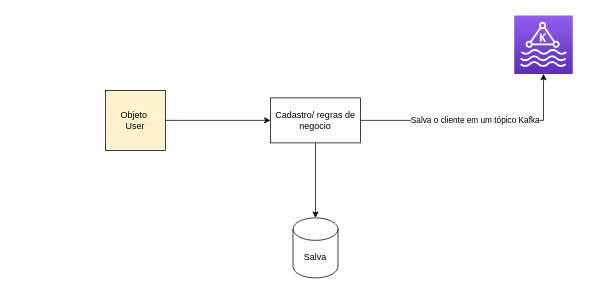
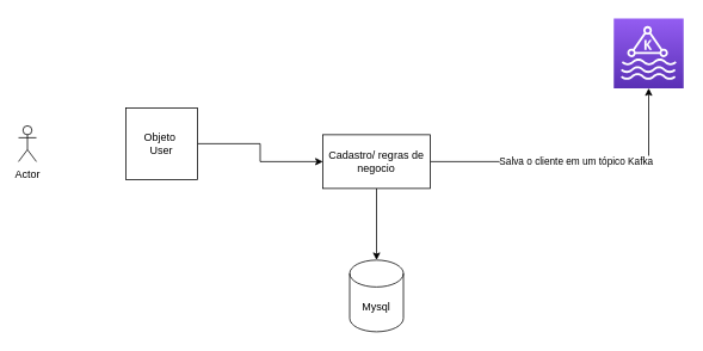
  <mxCell id="0" />
  <mxCell id="1" parent="0" />
+ <mxCell id="2" value="Actor" style="shape=umlActor;verticalLabelPosition=bottom;verticalAlign=top;html=1;outlineConnect=0;" vertex="1" parent="1"><mxGeometry x="20" y="140" width="20" height="40" as="geometry" /></mxCell>
  <mxCell id="3" style="edgeStyle=orthogonalEdgeStyle;rounded=0;orthogonalLoop=1;jettySize=auto;html=1;" edge="1" parent="1" source="5" target="8"><mxGeometry relative="1" as="geometry" /></mxCell>
  <mxCell id="4" value="Salva o cliente em um tópico Kafka" style="edgeStyle=orthogonalEdgeStyle;rounded=0;orthogonalLoop=1;jettySize=auto;html=1;" edge="1" parent="1" source="5" target="9"><mxGeometry relative="1" as="geometry" /></mxCell>
- <mxCell id="5" value="Cadastro/ regras de negocio" style="rounded=0;whiteSpace=wrap;html=1;" vertex="1" parent="1"><mxGeometry x="360" y="130" width="120" height="60" as="geometry" /></mxCell>
+ <mxCell id="5" value="Cadastro/ regras de negocio" style="rounded=0;whiteSpace=wrap;html=1;" vertex="1" parent="1"><mxGeometry x="360" y="150" width="120" height="60" as="geometry" /></mxCell>
  <mxCell id="6" style="edgeStyle=orthogonalEdgeStyle;rounded=0;orthogonalLoop=1;jettySize=auto;html=1;" edge="1" parent="1" source="7" target="5"><mxGeometry relative="1" as="geometry" /></mxCell>
- <mxCell id="7" value="Objeto&amp;nbsp;&lt;br&gt;User" style="whiteSpace=wrap;html=1;aspect=fixed;fillColor=#fff2cc;" vertex="1" parent="1"><mxGeometry x="140" y="120" width="80" height="80" as="geometry" /></mxCell>
- <mxCell id="8" value="Salva" style="shape=cylinder3;whiteSpace=wrap;html=1;boundedLbl=1;backgroundOutline=1;size=15;" vertex="1" parent="1"><mxGeometry x="390" y="290" width="60" height="80" as="geometry" /></mxCell>
+ <mxCell id="7" value="Objeto&amp;nbsp;&lt;br&gt;User" style="whiteSpace=wrap;html=1;aspect=fixed;" vertex="1" parent="1"><mxGeometry x="140" y="120" width="80" height="80" as="geometry" /></mxCell>
+ <mxCell id="8" value="Mysql" style="shape=cylinder3;whiteSpace=wrap;html=1;boundedLbl=1;backgroundOutline=1;size=15;" vertex="1" parent="1"><mxGeometry x="390" y="290" width="60" height="80" as="geometry" /></mxCell>
  <mxCell id="9" value="" style="sketch=0;points=[[0,0,0],[0.25,0,0],[0.5,0,0],[0.75,0,0],[1,0,0],[0,1,0],[0.25,1,0],[0.5,1,0],[0.75,1,0],[1,1,0],[0,0.25,0],[0,0.5,0],[0,0.75,0],[1,0.25,0],[1,0.5,0],[1,0.75,0]];outlineConnect=0;fontColor=#232F3E;gradientColor=#945DF2;gradientDirection=north;fillColor=#5A30B5;strokeColor=#ffffff;dashed=0;verticalLabelPosition=bottom;verticalAlign=top;align=center;html=1;fontSize=12;fontStyle=0;aspect=fixed;shape=mxgraph.aws4.resourceIcon;resIcon=mxgraph.aws4.managed_streaming_for_kafka;" vertex="1" parent="1"><mxGeometry x="685" y="20" width="78" height="78" as="geometry" /></mxCell>
